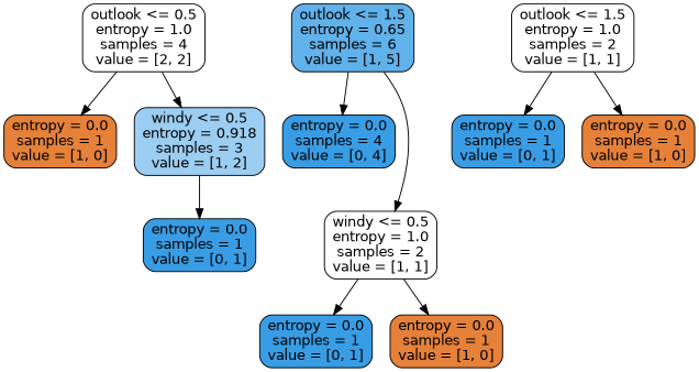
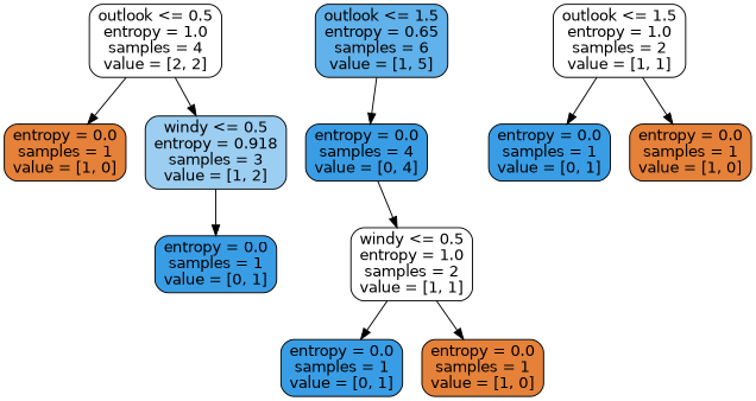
  digraph {
    fontname="DejaVu Sans"
    node [color=black fillcolor="#399de5" fontname="DejaVu Sans" shape=box style="filled, rounded"]
    edge [fontname="DejaVu Sans"]
    n1 [fillcolor="#ffffff" label="outlook <= 0.5\nentropy = 1.0\nsamples = 4\nvalue = [2, 2]"]
    n2 [fillcolor="#e58139" label="entropy = 0.0\nsamples = 1\nvalue = [1, 0]"]
    n3 [fillcolor="#9ccef2" label="windy <= 0.5\nentropy = 0.918\nsamples = 3\nvalue = [1, 2]"]
    n4 [fillcolor="#61b1ea" label="outlook <= 1.5\nentropy = 0.65\nsamples = 6\nvalue = [1, 5]"]
    n5 [label="entropy = 0.0\nsamples = 4\nvalue = [0, 4]"]
    n6 [fillcolor="#ffffff" label="windy <= 0.5\nentropy = 1.0\nsamples = 2\nvalue = [1, 1]"]
    n7 [label="entropy = 0.0\nsamples = 1\nvalue = [0, 1]"]
    n8 [fillcolor="#ffffff" label="outlook <= 1.5\nentropy = 1.0\nsamples = 2\nvalue = [1, 1]"]
    n9 [label="entropy = 0.0\nsamples = 1\nvalue = [0, 1]"]
    n10 [fillcolor="#e58139" label="entropy = 0.0\nsamples = 1\nvalue = [1, 0]"]
    n11 [label="entropy = 0.0\nsamples = 1\nvalue = [0, 1]"]
    n12 [fillcolor="#e58139" label="entropy = 0.0\nsamples = 1\nvalue = [1, 0]"]
    n1 -> n2
    n1 -> n3
    n3 -> n7
    n4 -> n5
-   n4 -> n6
+   n5 -> n6
    n6 -> n11
    n6 -> n12
    n8 -> n9
    n8 -> n10
  }
